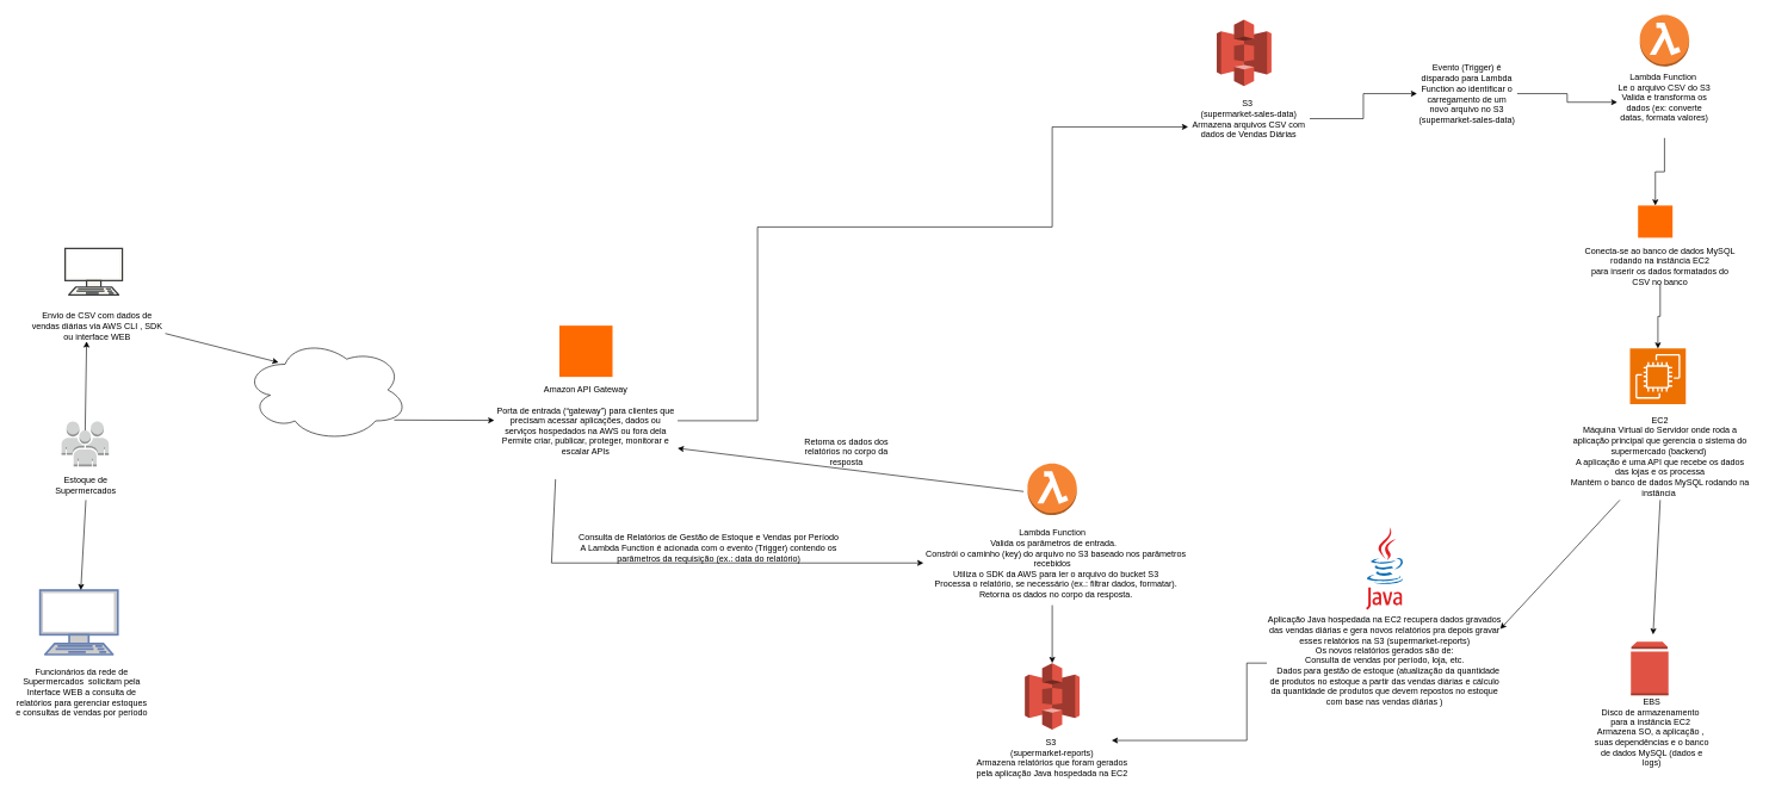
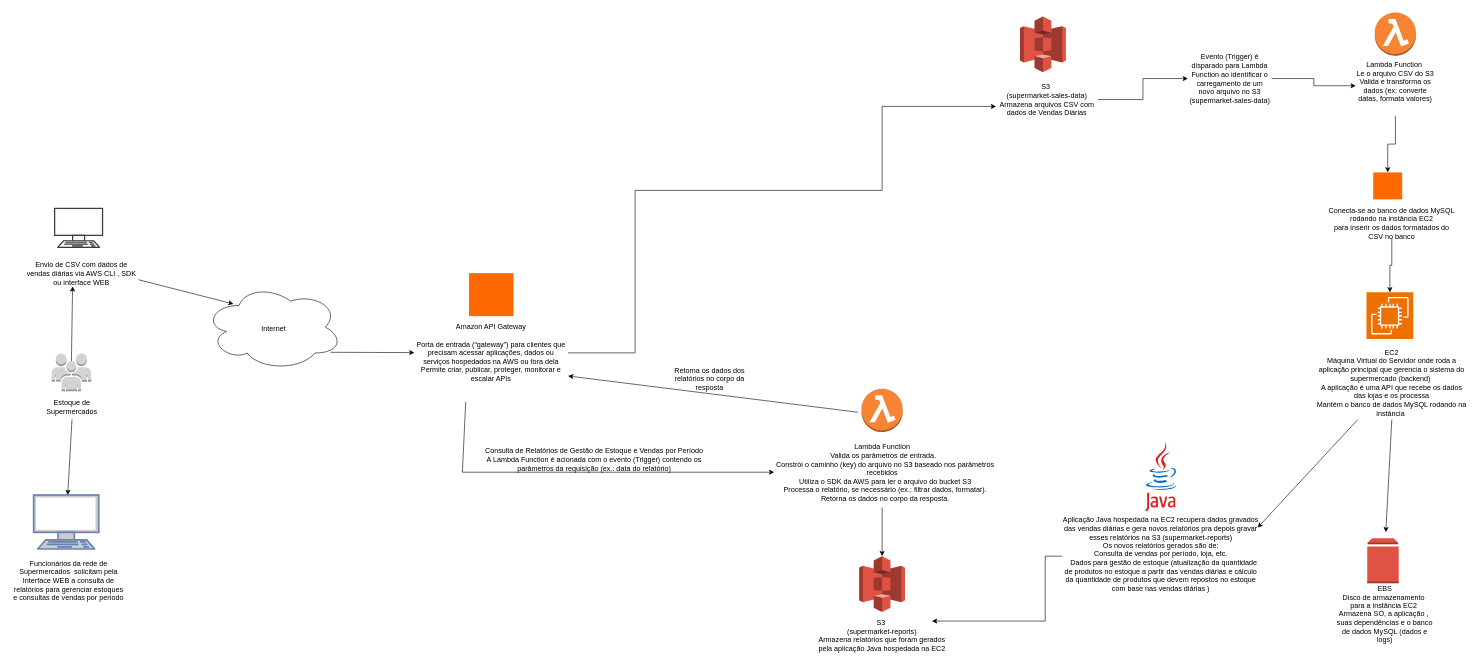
  <mxCell id="0" />
  <mxCell id="1" parent="0" />
  <mxCell id="2" value="" style="edgeStyle=orthogonalEdgeStyle;rounded=0;orthogonalLoop=1;jettySize=auto;html=1;" parent="1" source="3" target="10" edge="1"><mxGeometry relative="1" as="geometry" /></mxCell>
  <mxCell id="3" value="Evento (Trigger) é disparado para Lambda Function ao identificar o carregamento de um novo arquivo no S3 (supermarket-sales-data)" style="text;html=1;align=center;verticalAlign=middle;whiteSpace=wrap;rounded=0;" parent="1" vertex="1"><mxGeometry x="1980" y="84" width="140" height="93" as="geometry" /></mxCell>
  <mxCell id="4" value="" style="group" parent="1" vertex="1" connectable="0"><mxGeometry x="85" y="589" width="66" height="110" as="geometry" /></mxCell>
  <mxCell id="5" value="" style="outlineConnect=0;dashed=0;verticalLabelPosition=bottom;verticalAlign=top;align=center;html=1;shape=mxgraph.aws3.users;fillColor=#D2D3D3;gradientColor=none;textShadow=1;" parent="4" vertex="1"><mxGeometry width="66" height="63" as="geometry" /></mxCell>
  <mxCell id="6" value="Estoque de Supermercados" style="text;html=1;align=center;verticalAlign=middle;whiteSpace=wrap;rounded=0;" parent="4" vertex="1"><mxGeometry x="2" y="70" width="64" height="40" as="geometry" /></mxCell>
  <mxCell id="7" value="" style="group" parent="1" vertex="1" connectable="0"><mxGeometry x="2260" y="20.5" width="132" height="172" as="geometry" /></mxCell>
  <mxCell id="8" value="" style="group" parent="7" vertex="1" connectable="0"><mxGeometry width="132" height="172" as="geometry" /></mxCell>
  <mxCell id="9" value="" style="outlineConnect=0;dashed=0;verticalLabelPosition=bottom;verticalAlign=top;align=center;html=1;shape=mxgraph.aws3.lambda_function;fillColor=#F58534;gradientColor=none;" parent="8" vertex="1"><mxGeometry x="31.5" width="69" height="72" as="geometry" /></mxCell>
  <mxCell id="10" value="&lt;div&gt;Lambda Function&amp;nbsp;&lt;/div&gt;Le o arquivo CSV do S3&lt;div&gt;Valida e transforma os dados (ex: converte datas, formata valores)&lt;br&gt;&lt;div&gt;&lt;br&gt;&lt;/div&gt;&lt;/div&gt;" style="text;html=1;align=center;verticalAlign=middle;whiteSpace=wrap;rounded=0;" parent="8" vertex="1"><mxGeometry y="72" width="132" height="100" as="geometry" /></mxCell>
  <mxCell id="11" value="" style="group" parent="1" vertex="1" connectable="0"><mxGeometry x="690" y="455" width="256.3" height="210" as="geometry" /></mxCell>
  <mxCell id="12" value="" style="points=[];aspect=fixed;html=1;align=center;shadow=0;dashed=0;fillColor=#FF6A00;strokeColor=none;shape=mxgraph.alibaba_cloud.apigateway;" parent="11" vertex="1"><mxGeometry x="91.01" width="74.28" height="71.7" as="geometry" /></mxCell>
  <mxCell id="13" value="Amazon API Gateway&lt;br&gt;&lt;div&gt;&lt;br&gt;&lt;/div&gt;&lt;div&gt;Porta de entrada (“gateway”) para clientes que precisam acessar aplicações, dados ou serviços hospedados na AWS ou fora dela&lt;/div&gt;&lt;div&gt;Permite criar, publicar, proteger, monitorar e escalar APIs&lt;/div&gt;" style="text;html=1;align=center;verticalAlign=middle;whiteSpace=wrap;rounded=0;" parent="11" vertex="1"><mxGeometry y="56" width="256.3" height="154" as="geometry" /></mxCell>
  <mxCell id="14" value="" style="edgeStyle=orthogonalEdgeStyle;rounded=0;orthogonalLoop=1;jettySize=auto;html=1;" parent="1" source="13" target="18" edge="1"><mxGeometry relative="1" as="geometry"><Array as="points"><mxPoint x="1058" y="317" /><mxPoint x="1470" y="317" /><mxPoint x="1470" y="177" /></Array></mxGeometry></mxCell>
  <mxCell id="15" value="" style="edgeStyle=orthogonalEdgeStyle;rounded=0;orthogonalLoop=1;jettySize=auto;html=1;" parent="1" source="18" target="3" edge="1"><mxGeometry relative="1" as="geometry" /></mxCell>
  <mxCell id="16" value="" style="group" parent="1" vertex="1" connectable="0"><mxGeometry x="1660" y="27" width="170" height="178.5" as="geometry" /></mxCell>
  <mxCell id="17" value="" style="outlineConnect=0;dashed=0;verticalLabelPosition=bottom;verticalAlign=top;align=center;html=1;shape=mxgraph.aws3.s3;fillColor=#E05243;gradientColor=none;container=0;" parent="16" vertex="1"><mxGeometry x="40" width="76.5" height="93" as="geometry" /></mxCell>
  <mxCell id="18" value="S3&amp;nbsp;&lt;div&gt;(supermarket-sales-data)&lt;div&gt;Armazena arquivos CSV com dados de Vendas Diárias&lt;/div&gt;&lt;/div&gt;" style="text;html=1;align=center;verticalAlign=middle;whiteSpace=wrap;rounded=0;container=0;" parent="16" vertex="1"><mxGeometry y="98.5" width="170" height="80" as="geometry" /></mxCell>
  <mxCell id="19" value="" style="edgeStyle=orthogonalEdgeStyle;rounded=0;orthogonalLoop=1;jettySize=auto;html=1;" parent="1" source="10" target="33" edge="1"><mxGeometry relative="1" as="geometry" /></mxCell>
  <mxCell id="20" value="" style="edgeStyle=orthogonalEdgeStyle;rounded=0;orthogonalLoop=1;jettySize=auto;html=1;" parent="1" source="32" target="38" edge="1"><mxGeometry relative="1" as="geometry" /></mxCell>
  <mxCell id="21" value="" style="group" parent="1" vertex="1" connectable="0"><mxGeometry x="2225.25" y="897" width="166.75" height="187" as="geometry" /></mxCell>
  <mxCell id="22" value="" style="outlineConnect=0;dashed=0;verticalLabelPosition=bottom;verticalAlign=top;align=center;html=1;shape=mxgraph.aws3.volume;fillColor=#E05243;gradientColor=none;container=0;" parent="21" vertex="1"><mxGeometry x="53.75" width="52.5" height="75" as="geometry" /></mxCell>
  <mxCell id="23" value="EBS&lt;div&gt;Disco de armazenamento&amp;nbsp; para a instância EC2&amp;nbsp;&lt;div&gt;Armazena SO, a aplicação ,&amp;nbsp; suas dependências e o banco de dados MySQL (dados e logs)&lt;/div&gt;&lt;/div&gt;" style="text;html=1;align=center;verticalAlign=middle;whiteSpace=wrap;rounded=0;container=0;" parent="21" vertex="1"><mxGeometry y="67" width="166.75" height="120" as="geometry" /></mxCell>
  <mxCell id="24" value="" style="group" parent="1" vertex="1" connectable="0"><mxGeometry x="40" y="347" width="190" height="129" as="geometry" /></mxCell>
  <mxCell id="25" value="Envio de CSV com dados de vendas diárias via AWS CLI , SDK ou interface WEB" style="text;html=1;align=center;verticalAlign=middle;whiteSpace=wrap;rounded=0;container=0;" parent="24" vertex="1"><mxGeometry y="89" width="190" height="40" as="geometry" /></mxCell>
  <mxCell id="26" value="" style="verticalAlign=top;verticalLabelPosition=bottom;labelPosition=center;align=center;html=1;outlineConnect=0;gradientDirection=north;strokeWidth=2;shape=mxgraph.networks.terminal;fillColor=#f9f7ed;strokeColor=#36393d;container=0;" parent="24" vertex="1"><mxGeometry x="50" width="80" height="65" as="geometry" /></mxCell>
  <mxCell id="27" value="" style="group" parent="1" vertex="1" connectable="0"><mxGeometry y="927" width="220" height="170" as="geometry" x="1360" /></mxCell>
  <mxCell id="28" value="" style="outlineConnect=0;dashed=0;verticalLabelPosition=bottom;verticalAlign=top;align=center;html=1;shape=mxgraph.aws3.s3;fillColor=#E05243;gradientColor=none;" parent="27" vertex="1"><mxGeometry x="71.75" width="76.5" height="93" as="geometry" /></mxCell>
  <mxCell id="29" value="S3&amp;nbsp;&lt;div&gt;(supermarket-reports)&lt;/div&gt;&lt;div&gt;Armazena relatórios que foram gerados pela aplicação Java hospedada na EC2&lt;/div&gt;&lt;div&gt;&lt;br&gt;&lt;/div&gt;" style="text;html=1;align=center;verticalAlign=middle;whiteSpace=wrap;rounded=0;" parent="27" vertex="1"><mxGeometry y="110" width="220" height="60" as="geometry" /></mxCell>
  <mxCell id="30" value="" style="edgeStyle=orthogonalEdgeStyle;rounded=0;orthogonalLoop=1;jettySize=auto;html=1;entryX=0.878;entryY=-0.03;entryDx=0;entryDy=0;entryPerimeter=0;" parent="1" source="54" target="29" edge="1"><mxGeometry relative="1" as="geometry"><mxPoint x="1740" y="874" as="targetPoint" /><Array as="points"><mxPoint x="1952" y="927" /><mxPoint x="1742" y="927" /><mxPoint x="1742" y="1035" /></Array></mxGeometry></mxCell>
  <mxCell id="31" value="" style="group" parent="1" vertex="1" connectable="0"><mxGeometry x="2210" y="287" width="220" height="110" as="geometry" /></mxCell>
  <mxCell id="32" value="&lt;div&gt;&lt;br&gt;&lt;/div&gt;&lt;div&gt;Conecta-se ao banco de dados MySQL rodando na instância EC2&lt;/div&gt;&lt;div&gt;&lt;div&gt;&lt;span style=&quot;background-color: transparent; color: light-dark(rgb(0, 0, 0), rgb(255, 255, 255));&quot;&gt;para inserir os dados formatados do CSV no banco&lt;/span&gt;&lt;/div&gt;&lt;/div&gt;" style="text;html=1;align=center;verticalAlign=middle;whiteSpace=wrap;rounded=0;container=0;" parent="31" vertex="1"><mxGeometry y="45" width="220" height="65" as="geometry" /></mxCell>
  <mxCell id="33" value="" style="points=[];aspect=fixed;html=1;align=center;shadow=0;dashed=0;fillColor=#FF6A00;strokeColor=none;shape=mxgraph.alibaba_cloud.mysql;container=0;" parent="31" vertex="1"><mxGeometry x="79" width="48.3" height="45" as="geometry" /></mxCell>
  <mxCell id="34" value="" style="endArrow=classic;html=1;rounded=0;exitX=0.5;exitY=1;exitDx=0;exitDy=0;" parent="1" source="39" edge="1"><mxGeometry width="50" height="50" relative="1" as="geometry"><mxPoint x="2050" y="967" as="sourcePoint" /><mxPoint x="2310" y="887" as="targetPoint" /></mxGeometry></mxCell>
  <mxCell id="35" value="" style="endArrow=classic;html=1;rounded=0;entryX=0.989;entryY=0.144;entryDx=0;entryDy=0;entryPerimeter=0;" parent="1" source="39" target="54" edge="1"><mxGeometry width="50" height="50" relative="1" as="geometry"><mxPoint x="2240" y="767" as="sourcePoint" /><mxPoint x="2290" y="717" as="targetPoint" /></mxGeometry></mxCell>
  <mxCell id="36" value="" style="endArrow=classic;html=1;rounded=0;exitX=1;exitY=0.75;exitDx=0;exitDy=0;entryX=0.21;entryY=0.232;entryDx=0;entryDy=0;entryPerimeter=0;" parent="1" source="25" target="50" edge="1"><mxGeometry width="50" height="50" relative="1" as="geometry"><mxPoint x="800" y="467" as="sourcePoint" /><mxPoint x="850" y="417" as="targetPoint" /></mxGeometry></mxCell>
  <mxCell id="37" value="" style="group" vertex="1" connectable="0" parent="1"><mxGeometry x="2190" y="487" width="260" height="212" as="geometry" /></mxCell>
  <mxCell id="38" value="" style="sketch=0;points=[[0,0,0],[0.25,0,0],[0.5,0,0],[0.75,0,0],[1,0,0],[0,1,0],[0.25,1,0],[0.5,1,0],[0.75,1,0],[1,1,0],[0,0.25,0],[0,0.5,0],[0,0.75,0],[1,0.25,0],[1,0.5,0],[1,0.75,0]];outlineConnect=0;fontColor=#232F3E;fillColor=#ED7100;strokeColor=#ffffff;dashed=0;verticalLabelPosition=bottom;verticalAlign=top;align=center;html=1;fontSize=12;fontStyle=0;aspect=fixed;shape=mxgraph.aws4.resourceIcon;resIcon=mxgraph.aws4.ec2;container=0;" parent="37" vertex="1"><mxGeometry x="87.75" width="78" height="78" as="geometry" /></mxCell>
  <mxCell id="39" value="&lt;div&gt;EC2&lt;/div&gt;&lt;div&gt;Máquina Virtual do Servidor onde roda a aplicação principal que gerencia o sistema do supermercado (backend)&amp;nbsp;&lt;/div&gt;&lt;div&gt;A aplicação é uma API que recebe os dados das lojas e os processa&lt;/div&gt;&lt;div&gt;Mantém o&amp;nbsp;&lt;span style=&quot;background-color: transparent; color: light-dark(rgb(0, 0, 0), rgb(255, 255, 255));&quot;&gt;banco de dados MySQL rodando na instância&amp;nbsp;&lt;/span&gt;&lt;/div&gt;" style="text;html=1;align=center;verticalAlign=middle;whiteSpace=wrap;rounded=0;container=0;" parent="37" vertex="1"><mxGeometry y="90" width="260" height="122" as="geometry" /></mxCell>
  <mxCell id="40" value="" style="group" vertex="1" connectable="0" parent="1"><mxGeometry x="1280.5" y="648" width="379" height="198" as="geometry" /></mxCell>
  <mxCell id="41" value="" style="outlineConnect=0;dashed=0;verticalLabelPosition=bottom;verticalAlign=top;align=center;html=1;shape=mxgraph.aws3.lambda_function;fillColor=#F58534;gradientColor=none;" vertex="1" parent="40"><mxGeometry x="155" width="69" height="72" as="geometry" /></mxCell>
  <mxCell id="42" value="Lambda Function&lt;div&gt;&lt;div&gt;&amp;nbsp;Valida os parâmetros de entrada.&lt;/div&gt;&lt;div&gt;&amp;nbsp; &amp;nbsp;Constrói o caminho (key) do arquivo no S3 baseado nos parâmetros recebidos&lt;/div&gt;&lt;div&gt;&amp;nbsp; &amp;nbsp;Utiliza o SDK da AWS para ler o arquivo do bucket S3&lt;/div&gt;&lt;div&gt;&amp;nbsp; &amp;nbsp;Processa o relatório, se necessário (ex.: filtrar dados, formatar).&lt;/div&gt;&lt;div&gt;&amp;nbsp; &amp;nbsp;Retorna os dados no corpo da resposta.&lt;/div&gt;&lt;/div&gt;" style="text;html=1;align=center;verticalAlign=middle;whiteSpace=wrap;rounded=0;" vertex="1" parent="40"><mxGeometry y="82" width="379" height="116" as="geometry" /></mxCell>
  <mxCell id="43" value="" style="endArrow=classic;html=1;rounded=0;exitX=0.334;exitY=1.031;exitDx=0;exitDy=0;exitPerimeter=0;" edge="1" parent="1" source="13"><mxGeometry width="50" height="50" relative="1" as="geometry"><mxPoint x="1250" y="627" as="sourcePoint" /><mxPoint x="1290" y="787" as="targetPoint" /><Array as="points"><mxPoint x="770" y="787" /></Array></mxGeometry></mxCell>
  <mxCell id="44" value="Consulta de Relatórios de Gestão de Estoque e Vendas por Período&lt;div&gt;A Lambda Function é acionada com o evento (Trigger) contendo os parâmetros da requisição (ex.: data do relatório)&lt;/div&gt;" style="text;html=1;align=center;verticalAlign=middle;whiteSpace=wrap;rounded=0;" vertex="1" parent="1"><mxGeometry x="800" y="686" width="380" height="160" as="geometry" /></mxCell>
  <mxCell id="45" value="" style="endArrow=classic;html=1;rounded=0;exitX=0.5;exitY=1;exitDx=0;exitDy=0;entryX=0.5;entryY=0;entryDx=0;entryDy=0;entryPerimeter=0;" edge="1" parent="1" source="42" target="28"><mxGeometry width="50" height="50" relative="1" as="geometry"><mxPoint x="1640" y="857" as="sourcePoint" /><mxPoint x="1690" y="807" as="targetPoint" /></mxGeometry></mxCell>
  <mxCell id="46" value="" style="endArrow=classic;html=1;rounded=0;entryX=1;entryY=0.75;entryDx=0;entryDy=0;" edge="1" parent="1" target="13"><mxGeometry width="50" height="50" relative="1" as="geometry"><mxPoint x="1430" y="687" as="sourcePoint" /><mxPoint x="1160" y="847" as="targetPoint" /></mxGeometry></mxCell>
  <mxCell id="47" value="Retorna os dados dos relatórios no corpo da resposta" style="text;html=1;align=center;verticalAlign=middle;whiteSpace=wrap;rounded=0;" vertex="1" parent="1"><mxGeometry x="1110" y="617" width="145" height="30" as="geometry" /></mxCell>
  <mxCell id="48" value="" style="endArrow=classic;html=1;rounded=0;entryX=0.421;entryY=1.025;entryDx=0;entryDy=0;entryPerimeter=0;exitX=0.5;exitY=0.2;exitDx=0;exitDy=0;exitPerimeter=0;" edge="1" parent="1" source="5" target="25"><mxGeometry width="50" height="50" relative="1" as="geometry"><mxPoint x="200" y="547" as="sourcePoint" /><mxPoint x="260" y="377" as="targetPoint" /></mxGeometry></mxCell>
  <mxCell id="49" value="" style="group" vertex="1" connectable="0" parent="1"><mxGeometry x="340" y="473" width="230" height="144" as="geometry" /></mxCell>
  <mxCell id="50" value="" style="ellipse;shape=cloud;whiteSpace=wrap;html=1;" parent="49" vertex="1"><mxGeometry width="230" height="144" as="geometry" /></mxCell>
+ <mxCell id="51" value="Internet" style="text;html=1;align=center;verticalAlign=middle;whiteSpace=wrap;rounded=0;" parent="49" vertex="1"><mxGeometry x="57.5" y="47.7" width="115" height="54" as="geometry" /></mxCell>
  <mxCell id="52" value="" style="endArrow=classic;html=1;rounded=0;" edge="1" parent="1" target="13"><mxGeometry width="50" height="50" relative="1" as="geometry"><mxPoint x="550" y="587" as="sourcePoint" /><mxPoint x="650" y="627" as="targetPoint" /></mxGeometry></mxCell>
  <mxCell id="53" value="" style="dashed=0;outlineConnect=0;html=1;align=center;labelPosition=center;verticalLabelPosition=bottom;verticalAlign=top;shape=mxgraph.weblogos.java;container=0;" parent="1" vertex="1"><mxGeometry x="1908.733" y="737" width="52.532" height="115.323" as="geometry" /></mxCell>
  <mxCell id="54" value="Aplicação Java hospedada na EC2 recupera dados gravados das vendas diárias e gera novos relatórios pra depois gravar esses relatórios na S3 (supermarket-reports)&lt;div&gt;&lt;div&gt;Os novos relatórios gerados são de:&lt;/div&gt;&lt;div&gt;Consulta de vendas por período, loja, etc.&lt;/div&gt;&lt;div&gt;&amp;nbsp; &amp;nbsp;Dados para gestão de estoque (atualização da quantidade de produtos no estoque a partir das vendas diárias e cálculo da quantidade de produtos que devem repostos no estoque com base nas vendas diárias )&lt;/div&gt;&lt;/div&gt;" style="text;html=1;align=center;verticalAlign=middle;whiteSpace=wrap;rounded=0;container=0;" parent="1" vertex="1"><mxGeometry x="1770" y="861.19" width="330" height="125.81" as="geometry" /></mxCell>
  <mxCell id="55" value="" style="group" vertex="1" connectable="0" parent="1"><mxGeometry x="20" y="825" width="186.75" height="212.0" as="geometry" /></mxCell>
  <mxCell id="56" value="" style="fontColor=#0066CC;verticalAlign=top;verticalLabelPosition=bottom;labelPosition=center;align=center;html=1;outlineConnect=0;fillColor=#CCCCCC;strokeColor=#6881B3;gradientColor=none;gradientDirection=north;strokeWidth=2;shape=mxgraph.networks.terminal;" vertex="1" parent="55"><mxGeometry x="35" width="108.65" height="90" as="geometry" /></mxCell>
  <mxCell id="57" value="Funcionários da rede de Supermercados&amp;nbsp; solicitam pela Interface WEB a consulta de relatórios para gerenciar estoques e consultas de vendas por período" style="text;html=1;align=center;verticalAlign=middle;whiteSpace=wrap;rounded=0;" vertex="1" parent="55"><mxGeometry y="73.935" width="186.75" height="138.065" as="geometry" /></mxCell>
  <mxCell id="58" value="" style="endArrow=classic;html=1;rounded=0;exitX=0.5;exitY=1;exitDx=0;exitDy=0;" edge="1" parent="1" source="6" target="56"><mxGeometry width="50" height="50" relative="1" as="geometry"><mxPoint x="370" y="987" as="sourcePoint" /><mxPoint x="420" y="937" as="targetPoint" /></mxGeometry></mxCell>
